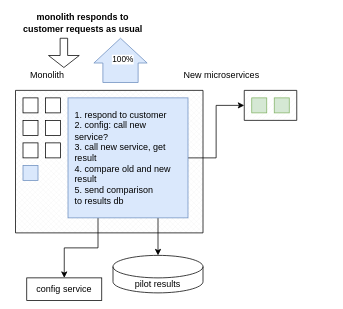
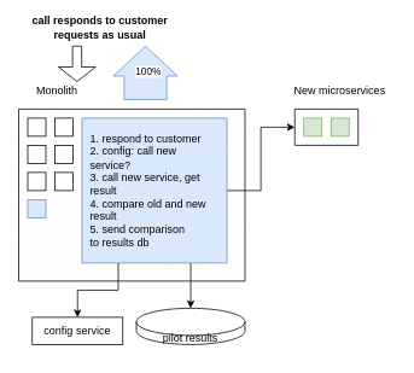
  <mxCell id="0" />
  <mxCell id="1" parent="0" />
  <mxCell id="2" value="" style="verticalLabelPosition=bottom;verticalAlign=top;html=1;shape=mxgraph.basic.patternFillRect;fillStyle=diagGrid;step=5;fillStrokeWidth=0.2;fillStrokeColor=#dddddd;" parent="1" vertex="1"><mxGeometry x="20" y="120" width="250" height="190" as="geometry" /></mxCell>
  <mxCell id="3" value="" style="verticalLabelPosition=bottom;verticalAlign=top;html=1;shape=mxgraph.basic.patternFillRect;fillStyle=diag;step=5;fillStrokeWidth=0.2;fillStrokeColor=#dddddd;" parent="1" vertex="1"><mxGeometry x="325" y="120" width="70" height="40" as="geometry" /></mxCell>
  <mxCell id="4" value="" style="whiteSpace=wrap;html=1;aspect=fixed;" parent="1" vertex="1"><mxGeometry x="30" y="130" width="20" height="20" as="geometry" /></mxCell>
  <mxCell id="5" value="" style="whiteSpace=wrap;html=1;aspect=fixed;" parent="1" vertex="1"><mxGeometry x="60" y="130" width="20" height="20" as="geometry" /></mxCell>
  <mxCell id="6" value="" style="whiteSpace=wrap;html=1;aspect=fixed;fillColor=#dae8fc;strokeColor=#6c8ebf;" parent="1" vertex="1"><mxGeometry x="30" y="220" width="20" height="20" as="geometry" /></mxCell>
  <mxCell id="7" style="edgeStyle=orthogonalEdgeStyle;rounded=0;orthogonalLoop=1;jettySize=auto;html=1;exitX=1;exitY=0.5;exitDx=0;exitDy=0;entryX=0;entryY=0.5;entryDx=0;entryDy=0;entryPerimeter=0;" parent="1" source="10" target="3" edge="1"><mxGeometry relative="1" as="geometry" /></mxCell>
  <mxCell id="8" style="edgeStyle=orthogonalEdgeStyle;rounded=0;orthogonalLoop=1;jettySize=auto;html=1;exitX=0.75;exitY=1;exitDx=0;exitDy=0;entryX=0.5;entryY=0;entryDx=0;entryDy=0;entryPerimeter=0;" parent="1" source="10" target="20" edge="1"><mxGeometry relative="1" as="geometry" /></mxCell>
  <mxCell id="9" style="edgeStyle=orthogonalEdgeStyle;rounded=0;orthogonalLoop=1;jettySize=auto;html=1;exitX=0.25;exitY=1;exitDx=0;exitDy=0;entryX=0.5;entryY=0;entryDx=0;entryDy=0;" parent="1" source="10" target="19" edge="1"><mxGeometry relative="1" as="geometry" /></mxCell>
  <mxCell id="10" value="&lt;div style=&quot;text-align: left&quot;&gt;&lt;span&gt;1. respond to customer&lt;/span&gt;&lt;/div&gt;&lt;div style=&quot;text-align: left&quot;&gt;&lt;span&gt;2. config: call new service?&lt;/span&gt;&lt;/div&gt;&lt;div style=&quot;text-align: left&quot;&gt;3. call new service, get result&lt;/div&gt;&lt;div style=&quot;text-align: left&quot;&gt;4. compare old and new result&lt;/div&gt;&lt;div style=&quot;text-align: left&quot;&gt;5. send comparison to&amp;nbsp;&lt;span&gt;results db&lt;/span&gt;&lt;/div&gt;" style="whiteSpace=wrap;html=1;aspect=fixed;fillColor=#dae8fc;strokeColor=#6c8ebf;spacing=10;" parent="1" vertex="1"><mxGeometry x="90" y="130" width="160" height="160" as="geometry" /></mxCell>
  <mxCell id="11" value="" style="whiteSpace=wrap;html=1;aspect=fixed;" parent="1" vertex="1"><mxGeometry x="30" y="160" width="20" height="20" as="geometry" /></mxCell>
  <mxCell id="12" value="" style="whiteSpace=wrap;html=1;aspect=fixed;" parent="1" vertex="1"><mxGeometry x="60" y="160" width="20" height="20" as="geometry" /></mxCell>
  <mxCell id="13" value="" style="whiteSpace=wrap;html=1;aspect=fixed;" parent="1" vertex="1"><mxGeometry x="30" y="190" width="20" height="20" as="geometry" /></mxCell>
  <mxCell id="14" value="" style="whiteSpace=wrap;html=1;aspect=fixed;" parent="1" vertex="1"><mxGeometry x="60" y="190" width="20" height="20" as="geometry" /></mxCell>
  <mxCell id="15" value="" style="whiteSpace=wrap;html=1;aspect=fixed;fillColor=#d5e8d4;strokeColor=#82b366;" parent="1" vertex="1"><mxGeometry x="335" y="130" width="20" height="20" as="geometry" /></mxCell>
  <mxCell id="16" value="" style="whiteSpace=wrap;html=1;aspect=fixed;fillColor=#d5e8d4;strokeColor=#82b366;" parent="1" vertex="1"><mxGeometry x="365" y="130" width="20" height="20" as="geometry" /></mxCell>
  <mxCell id="17" value="Monolith" style="text;html=1;strokeColor=none;fillColor=none;align=center;verticalAlign=middle;whiteSpace=wrap;rounded=0;" parent="1" vertex="1"><mxGeometry x="25" y="90" width="75" height="20" as="geometry" /></mxCell>
- <mxCell id="18" value="New microservices" style="text;html=1;strokeColor=none;fillColor=none;align=center;verticalAlign=middle;whiteSpace=wrap;rounded=0;" parent="1" vertex="1"><mxGeometry x="235" y="90" width="120" height="20" as="geometry" /></mxCell>
- <mxCell id="19" value="config service" style="rounded=0;whiteSpace=wrap;html=1;" parent="1" vertex="1"><mxGeometry x="35" y="370" width="100" height="30" as="geometry" /></mxCell>
- <mxCell id="20" value="pilot results" style="shape=cylinder3;whiteSpace=wrap;html=1;boundedLbl=1;backgroundOutline=1;size=15;" parent="1" vertex="1"><mxGeometry x="150" y="340" width="120" height="50" as="geometry" /></mxCell>
+ <mxCell id="18" value="New microservices" style="text;html=1;strokeColor=none;fillColor=none;align=center;verticalAlign=middle;whiteSpace=wrap;rounded=0;" parent="1" vertex="1"><mxGeometry x="315" y="90" width="120" height="20" as="geometry" /></mxCell>
+ <mxCell id="19" value="config service" style="rounded=0;whiteSpace=wrap;html=1;" parent="1" vertex="1"><mxGeometry x="35" y="350" width="100" height="30" as="geometry" /></mxCell>
+ <mxCell id="20" value="pilot results" style="shape=cylinder3;whiteSpace=wrap;html=1;boundedLbl=1;backgroundOutline=1;size=15;" parent="1" vertex="1"><mxGeometry x="150" y="340" width="120" height="40" as="geometry" /></mxCell>
  <mxCell id="21" value="" style="shape=flexArrow;endArrow=classic;html=1;endWidth=30;endSize=5;" parent="1" edge="1"><mxGeometry width="50" height="50" relative="1" as="geometry"><mxPoint x="84.5" y="50" as="sourcePoint" /><mxPoint x="84.5" y="90" as="targetPoint" /></mxGeometry></mxCell>
- <mxCell id="22" value="monolith responds to customer requests as usual" style="text;html=1;strokeColor=none;fillColor=none;align=center;verticalAlign=middle;whiteSpace=wrap;rounded=0;fontStyle=1" parent="1" vertex="1"><mxGeometry x="20" y="20" width="180" height="20" as="geometry" /></mxCell>
+ <mxCell id="22" value="call responds to customer requests as usual" style="text;html=1;strokeColor=none;fillColor=none;align=center;verticalAlign=middle;whiteSpace=wrap;rounded=0;fontStyle=1" parent="1" vertex="1"><mxGeometry x="20" y="20" width="180" height="20" as="geometry" /></mxCell>
  <mxCell id="23" value="" style="shape=flexArrow;endArrow=classic;html=1;endWidth=23;endSize=10.67;fillColor=#dae8fc;strokeColor=#6c8ebf;width=47;labelBackgroundColor=none;" edge="1" parent="1"><mxGeometry width="50" height="50" relative="1" as="geometry"><mxPoint x="160" y="110" as="sourcePoint" /><mxPoint x="160" y="50" as="targetPoint" /><Array as="points" /></mxGeometry></mxCell>
  <mxCell id="24" value="100%" style="edgeLabel;html=1;align=center;verticalAlign=middle;resizable=0;points=[];" vertex="1" connectable="0" parent="23"><mxGeometry x="0.067" y="-4" relative="1" as="geometry"><mxPoint x="-2" as="offset" /></mxGeometry></mxCell>
